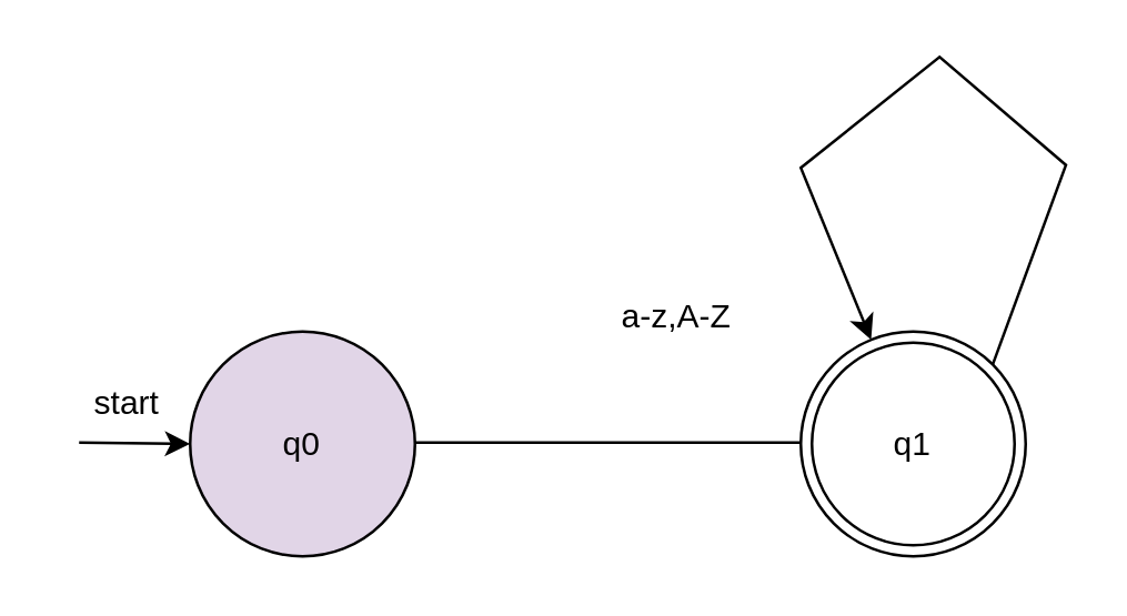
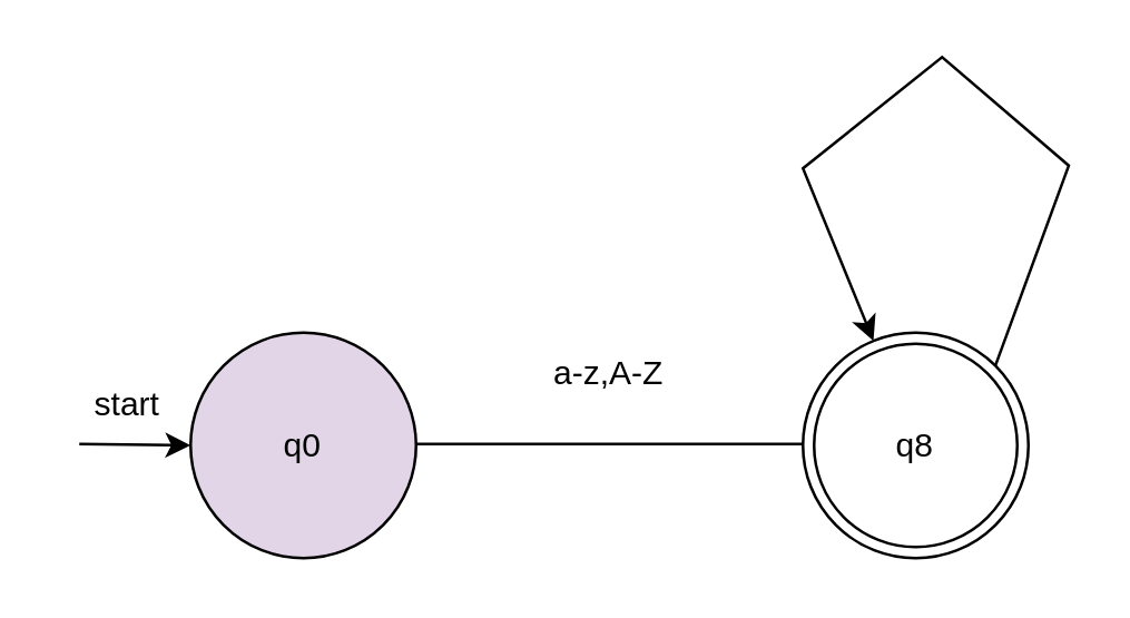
  <mxCell id="0" />
  <mxCell id="1" parent="0" />
  <mxCell id="2" value="" style="endArrow=classic;html=1;rounded=0;" edge="1" parent="1" target="4"><mxGeometry width="50" height="50" relative="1" as="geometry"><mxPoint x="28" y="159" as="sourcePoint" /><mxPoint x="108" y="159" as="targetPoint" /></mxGeometry></mxCell>
  <mxCell id="3" value="" style="edgeStyle=orthogonalEdgeStyle;rounded=0;orthogonalLoop=1;jettySize=auto;html=1;" edge="1" parent="1" source="4"><mxGeometry relative="1" as="geometry"><mxPoint x="298" y="159" as="targetPoint" /></mxGeometry></mxCell>
  <mxCell id="4" value="q0" style="ellipse;whiteSpace=wrap;html=1;aspect=fixed;fillColor=#e1d5e7;" vertex="1" parent="1"><mxGeometry x="68" y="119" width="81" height="81" as="geometry" /></mxCell>
  <mxCell id="5" value="start" style="text;html=1;align=center;verticalAlign=middle;resizable=0;points=[];autosize=1;strokeColor=none;fillColor=none;" vertex="1" parent="1"><mxGeometry x="20" y="130" width="50" height="30" as="geometry" /></mxCell>
- <mxCell id="6" value="a-z,A-Z" style="text;html=1;align=center;verticalAlign=middle;resizable=0;points=[];autosize=1;strokeColor=none;fillColor=none;" vertex="1" parent="1"><mxGeometry x="213" y="99" width="60" height="30" as="geometry" /></mxCell>
- <mxCell id="7" value="q1" style="ellipse;shape=doubleEllipse;whiteSpace=wrap;html=1;aspect=fixed;" vertex="1" parent="1"><mxGeometry x="288" y="119" width="81" height="81" as="geometry" /></mxCell>
+ <mxCell id="6" value="a-z,A-Z" style="text;html=1;align=center;verticalAlign=middle;resizable=0;points=[];autosize=1;strokeColor=none;fillColor=none;" vertex="1" parent="1"><mxGeometry x="188" y="119" width="60" height="30" as="geometry" /></mxCell>
+ <mxCell id="7" value="q8" style="ellipse;shape=doubleEllipse;whiteSpace=wrap;html=1;aspect=fixed;" vertex="1" parent="1"><mxGeometry x="288" y="119" width="81" height="81" as="geometry" /></mxCell>
  <mxCell id="8" value="" style="endArrow=classic;html=1;rounded=0;exitX=1;exitY=0;exitDx=0;exitDy=0;" edge="1" parent="1" source="7" target="7"><mxGeometry width="50" height="50" relative="1" as="geometry"><mxPoint x="373.5" y="119" as="sourcePoint" /><mxPoint x="278" y="120" as="targetPoint" /><Array as="points"><mxPoint x="383.5" y="59" /><mxPoint x="338" y="20" /><mxPoint x="288" y="60" /></Array></mxGeometry></mxCell>
